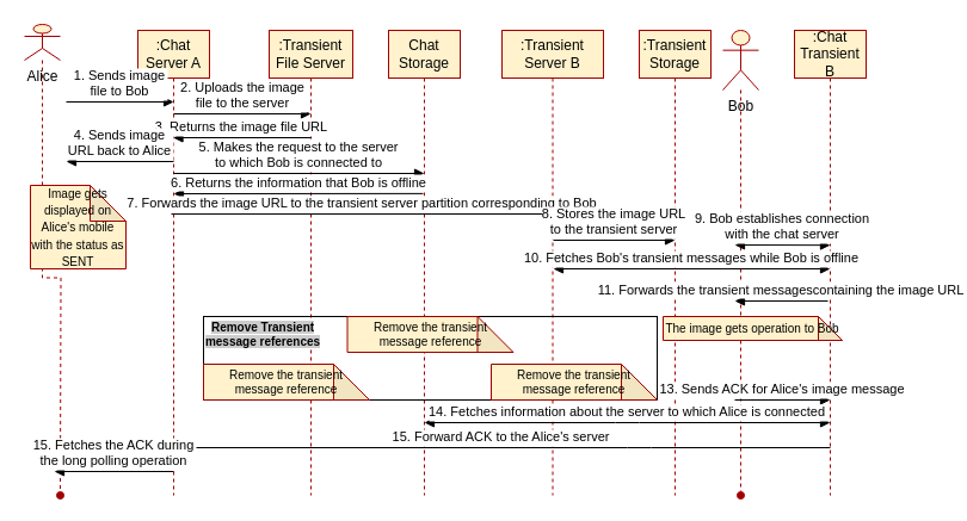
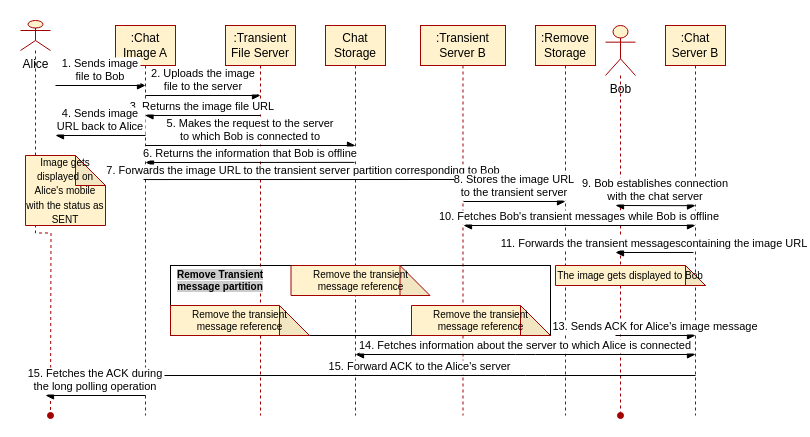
  <mxCell id="0" />
  <mxCell id="1" parent="0" />
- <mxCell id="2" value=":Chat Server A" style="shape=umlLifeline;perimeter=lifelinePerimeter;container=1;collapsible=0;recursiveResize=0;rounded=0;shadow=0;strokeWidth=1;whiteSpace=wrap;fillColor=#fff2cc;strokeColor=#A30000;" parent="1" vertex="1"><mxGeometry x="115" y="25" width="60" height="390" as="geometry" /></mxCell>
+ <mxCell id="2" value=":Chat Image A" style="shape=umlLifeline;perimeter=lifelinePerimeter;container=1;collapsible=0;recursiveResize=0;rounded=0;shadow=0;strokeWidth=1;whiteSpace=wrap;fillColor=#fff2cc;strokeColor=#A30000;" parent="1" vertex="1"><mxGeometry x="115" y="25" width="60" height="390" as="geometry" /></mxCell>
  <mxCell id="3" value="1. Sends image &#10;file to Bob" style="verticalAlign=bottom;startArrow=none;endArrow=block;startSize=8;shadow=0;strokeWidth=1;startFill=0;" parent="2" edge="1"><mxGeometry relative="1" as="geometry"><mxPoint x="-60" y="60" as="sourcePoint" /><mxPoint x="30" y="60" as="targetPoint" /></mxGeometry></mxCell>
  <mxCell id="4" value=":Transient File Server" style="shape=umlLifeline;perimeter=lifelinePerimeter;container=1;collapsible=0;recursiveResize=0;rounded=0;shadow=0;strokeWidth=1;whiteSpace=wrap;fillColor=#fff2cc;strokeColor=#A30000;" parent="1" vertex="1"><mxGeometry x="225" y="25" width="70" height="390" as="geometry" /></mxCell>
  <mxCell id="5" value="2. Uploads the image &#10;file to the server" style="verticalAlign=bottom;endArrow=block;shadow=0;strokeWidth=1;" parent="1" edge="1"><mxGeometry relative="1" as="geometry"><mxPoint x="145" y="95" as="sourcePoint" /><mxPoint x="260" y="95" as="targetPoint" /></mxGeometry></mxCell>
  <mxCell id="6" value="3. Returns the image file URL" style="verticalAlign=bottom;endArrow=block;shadow=0;strokeWidth=1;" parent="1" target="2" edge="1"><mxGeometry relative="1" as="geometry"><mxPoint x="260" y="115" as="sourcePoint" /><mxPoint x="175" y="215" as="targetPoint" /></mxGeometry></mxCell>
  <mxCell id="7" style="edgeStyle=orthogonalEdgeStyle;rounded=0;orthogonalLoop=1;jettySize=auto;html=1;endArrow=oval;endFill=1;dashed=1;strokeColor=#A30000;" edge="1" parent="1" source="8"><mxGeometry relative="1" as="geometry"><mxPoint x="50" y="415" as="targetPoint" /></mxGeometry></mxCell>
  <mxCell id="8" value="Alice" style="shape=umlActor;verticalLabelPosition=bottom;verticalAlign=top;html=1;outlineConnect=0;fillColor=#fff2cc;strokeColor=#A30000;" vertex="1" parent="1"><mxGeometry x="20" y="20" width="30" height="30" as="geometry" /></mxCell>
  <mxCell id="9" style="edgeStyle=orthogonalEdgeStyle;rounded=0;orthogonalLoop=1;jettySize=auto;html=1;dashed=1;fontSize=10;startArrow=none;startFill=0;endArrow=oval;endFill=1;strokeColor=#A30000;" edge="1" parent="1" source="10"><mxGeometry relative="1" as="geometry"><mxPoint x="620" y="415" as="targetPoint" /></mxGeometry></mxCell>
  <mxCell id="10" value="Bob" style="shape=umlActor;verticalLabelPosition=bottom;verticalAlign=top;html=1;outlineConnect=0;fillColor=#fff2cc;strokeColor=#A30000;" vertex="1" parent="1"><mxGeometry x="605" y="25" width="30" height="50" as="geometry" /></mxCell>
  <mxCell id="11" value="Chat Storage" style="shape=umlLifeline;perimeter=lifelinePerimeter;container=1;collapsible=0;recursiveResize=0;rounded=0;shadow=0;strokeWidth=1;whiteSpace=wrap;fillColor=#fff2cc;strokeColor=#A30000;" vertex="1" parent="1"><mxGeometry x="325" y="25" width="60" height="390" as="geometry" /></mxCell>
  <mxCell id="12" value=":Transient Server B" style="shape=umlLifeline;perimeter=lifelinePerimeter;container=1;collapsible=0;recursiveResize=0;rounded=0;shadow=0;strokeWidth=1;whiteSpace=wrap;fillColor=#fff2cc;strokeColor=#A30000;" vertex="1" parent="1"><mxGeometry x="420" y="25" width="85" height="390" as="geometry" /></mxCell>
  <mxCell id="13" value="" style="rounded=0;whiteSpace=wrap;html=1;fontSize=10;fillColor=none;" vertex="1" parent="12"><mxGeometry x="-250" y="240" width="380" height="70" as="geometry" /></mxCell>
  <mxCell id="14" value="Remove the transient message reference" style="shape=note;whiteSpace=wrap;html=1;backgroundOutline=1;darkOpacity=0.05;fontSize=10;fillColor=#fff2cc;strokeColor=#A30000;" vertex="1" parent="12"><mxGeometry x="-129.5" y="240" width="139" height="30" as="geometry" /></mxCell>
  <mxCell id="15" value="Remove the transient message reference" style="shape=note;whiteSpace=wrap;html=1;backgroundOutline=1;darkOpacity=0.05;fontSize=10;fillColor=#fff2cc;strokeColor=#A30000;" vertex="1" parent="12"><mxGeometry x="-9" y="280" width="139" height="30" as="geometry" /></mxCell>
  <mxCell id="16" value="Remove the transient message reference" style="shape=note;whiteSpace=wrap;html=1;backgroundOutline=1;darkOpacity=0.05;fontSize=10;fillColor=#fff2cc;strokeColor=#A30000;" vertex="1" parent="12"><mxGeometry x="-250" y="280" width="139" height="30" as="geometry" /></mxCell>
- <mxCell id="17" value="&lt;b&gt;&lt;span style=&quot;background-color: rgb(204 , 204 , 204)&quot;&gt;Remove Transient message references&lt;/span&gt;&lt;/b&gt;" style="text;html=1;strokeColor=none;fillColor=none;align=center;verticalAlign=middle;whiteSpace=wrap;rounded=0;fontSize=10;" vertex="1" parent="12"><mxGeometry x="-250" y="240" width="100" height="30" as="geometry" /></mxCell>
- <mxCell id="18" value=":Transient Storage" style="shape=umlLifeline;perimeter=lifelinePerimeter;container=1;collapsible=0;recursiveResize=0;rounded=0;shadow=0;strokeWidth=1;whiteSpace=wrap;fillColor=#fff2cc;strokeColor=#A30000;" vertex="1" parent="1"><mxGeometry x="535" y="25" width="60" height="390" as="geometry" /></mxCell>
- <mxCell id="19" value=":Chat Transient B" style="shape=umlLifeline;perimeter=lifelinePerimeter;container=1;collapsible=0;recursiveResize=0;rounded=0;shadow=0;strokeWidth=1;whiteSpace=wrap;fillColor=#fff2cc;strokeColor=#A30000;" vertex="1" parent="1"><mxGeometry x="665" y="25" width="60" height="390" as="geometry" /></mxCell>
+ <mxCell id="17" value="&lt;b&gt;&lt;span style=&quot;background-color: rgb(204 , 204 , 204)&quot;&gt;Remove Transient message partition&lt;/span&gt;&lt;/b&gt;" style="text;html=1;strokeColor=none;fillColor=none;align=center;verticalAlign=middle;whiteSpace=wrap;rounded=0;fontSize=10;" vertex="1" parent="12"><mxGeometry x="-250" y="240" width="100" height="30" as="geometry" /></mxCell>
+ <mxCell id="18" value=":Remove Storage" style="shape=umlLifeline;perimeter=lifelinePerimeter;container=1;collapsible=0;recursiveResize=0;rounded=0;shadow=0;strokeWidth=1;whiteSpace=wrap;fillColor=#fff2cc;strokeColor=#A30000;" vertex="1" parent="1"><mxGeometry x="535" y="25" width="60" height="390" as="geometry" /></mxCell>
+ <mxCell id="19" value=":Chat Server B" style="shape=umlLifeline;perimeter=lifelinePerimeter;container=1;collapsible=0;recursiveResize=0;rounded=0;shadow=0;strokeWidth=1;whiteSpace=wrap;fillColor=#fff2cc;strokeColor=#A30000;" vertex="1" parent="1"><mxGeometry x="665" y="25" width="60" height="390" as="geometry" /></mxCell>
  <mxCell id="20" value="4. Sends image &#10;URL back to Alice" style="verticalAlign=bottom;endArrow=block;shadow=0;strokeWidth=1;" edge="1" parent="1"><mxGeometry relative="1" as="geometry"><mxPoint x="145" y="135" as="sourcePoint" /><mxPoint x="55" y="135" as="targetPoint" /></mxGeometry></mxCell>
  <mxCell id="21" value="&lt;font style=&quot;font-size: 10px&quot;&gt;Image gets displayed on Alice's mobile with the status as SENT&lt;/font&gt;" style="shape=note;whiteSpace=wrap;html=1;backgroundOutline=1;darkOpacity=0.05;fillColor=#fff2cc;strokeColor=#A30000;" vertex="1" parent="1"><mxGeometry x="25" y="155" width="80" height="70" as="geometry" /></mxCell>
  <mxCell id="22" value="5. Makes the request to the server &#10;to which Bob is connected to" style="verticalAlign=bottom;endArrow=block;shadow=0;strokeWidth=1;" edge="1" parent="1"><mxGeometry relative="1" as="geometry"><mxPoint x="145" y="145" as="sourcePoint" /><mxPoint x="355" y="145" as="targetPoint" /></mxGeometry></mxCell>
  <mxCell id="23" value="6. Returns the information that Bob is offline" style="verticalAlign=bottom;endArrow=block;shadow=0;strokeWidth=1;exitX=0.483;exitY=0.351;exitDx=0;exitDy=0;exitPerimeter=0;" edge="1" parent="1" source="11"><mxGeometry relative="1" as="geometry"><mxPoint x="355" y="175" as="sourcePoint" /><mxPoint x="145" y="162" as="targetPoint" /></mxGeometry></mxCell>
  <mxCell id="24" value="7. Forwards the image URL to the transient server partition corresponding to Bob" style="verticalAlign=bottom;endArrow=block;shadow=0;strokeWidth=1;exitX=0.467;exitY=0.395;exitDx=0;exitDy=0;exitPerimeter=0;" edge="1" parent="1" source="2"><mxGeometry relative="1" as="geometry"><mxPoint x="145" y="195" as="sourcePoint" /><mxPoint x="463" y="179" as="targetPoint" /></mxGeometry></mxCell>
  <mxCell id="25" value="8. Stores the image URL &#10;to the transient server" style="verticalAlign=bottom;endArrow=block;shadow=0;strokeWidth=1;" edge="1" parent="1"><mxGeometry relative="1" as="geometry"><mxPoint x="463" y="201" as="sourcePoint" /><mxPoint x="565" y="201" as="targetPoint" /></mxGeometry></mxCell>
  <mxCell id="26" value="9. Bob establishes connection &#10;with the chat server" style="verticalAlign=bottom;endArrow=block;shadow=0;strokeWidth=1;startArrow=block;startFill=1;entryX=0.5;entryY=0.462;entryDx=0;entryDy=0;entryPerimeter=0;" edge="1" parent="1" target="19"><mxGeometry relative="1" as="geometry"><mxPoint x="615" y="205" as="sourcePoint" /><mxPoint x="695" y="225" as="targetPoint" /></mxGeometry></mxCell>
  <mxCell id="27" value="10. Fetches Bob's transient messages while Bob is offline" style="verticalAlign=bottom;endArrow=block;shadow=0;strokeWidth=1;startArrow=block;startFill=1;endFill=1;" edge="1" parent="1"><mxGeometry relative="1" as="geometry"><mxPoint x="463" y="225" as="sourcePoint" /><mxPoint x="695" y="225" as="targetPoint" /><Array as="points" /></mxGeometry></mxCell>
  <mxCell id="28" value="11. Forwards the transient messagescontaining the image URL" style="verticalAlign=bottom;endArrow=none;shadow=0;strokeWidth=1;startArrow=block;startFill=1;endFill=0;entryX=0.467;entryY=0.582;entryDx=0;entryDy=0;entryPerimeter=0;" edge="1" parent="1" target="19"><mxGeometry relative="1" as="geometry"><mxPoint x="615" y="252" as="sourcePoint" /><mxPoint x="695" y="285" as="targetPoint" /><Array as="points" /></mxGeometry></mxCell>
- <mxCell id="29" value="The image gets operation to Bob" style="shape=note;whiteSpace=wrap;html=1;backgroundOutline=1;darkOpacity=0.05;fontSize=10;fillColor=#fff2cc;strokeColor=#A30000;" vertex="1" parent="1"><mxGeometry x="555" y="265" width="150" height="20" as="geometry" /></mxCell>
+ <mxCell id="29" value="The image gets displayed to Bob" style="shape=note;whiteSpace=wrap;html=1;backgroundOutline=1;darkOpacity=0.05;fontSize=10;fillColor=#fff2cc;strokeColor=#A30000;" vertex="1" parent="1"><mxGeometry x="555" y="265" width="150" height="20" as="geometry" /></mxCell>
  <mxCell id="30" value="13. Sends ACK for Alice's image message" style="verticalAlign=bottom;endArrow=block;shadow=0;strokeWidth=1;" edge="1" parent="1"><mxGeometry relative="1" as="geometry"><mxPoint x="615" y="335" as="sourcePoint" /><mxPoint x="695" y="335" as="targetPoint" /></mxGeometry></mxCell>
  <mxCell id="31" value="14. Fetches information about the server to which Alice is connected" style="verticalAlign=bottom;endArrow=block;shadow=0;strokeWidth=1;startArrow=block;startFill=1;endFill=1;" edge="1" parent="1"><mxGeometry relative="1" as="geometry"><mxPoint x="355" y="354" as="sourcePoint" /><mxPoint x="695" y="354" as="targetPoint" /><Array as="points"><mxPoint x="525" y="354" /></Array></mxGeometry></mxCell>
  <mxCell id="32" value="15. Forward ACK to the Alice's server" style="verticalAlign=bottom;endArrow=none;shadow=0;strokeWidth=1;startArrow=block;startFill=1;endFill=0;align=center;" edge="1" parent="1" source="2"><mxGeometry relative="1" as="geometry"><mxPoint x="369.02" y="364.16" as="sourcePoint" /><mxPoint x="695" y="375" as="targetPoint" /><Array as="points"><mxPoint x="535" y="375" /></Array></mxGeometry></mxCell>
  <mxCell id="33" value="15. Fetches the ACK during &#10;the long polling operation" style="verticalAlign=bottom;endArrow=none;shadow=0;strokeWidth=1;startArrow=block;startFill=1;endFill=0;align=center;" edge="1" parent="1"><mxGeometry relative="1" as="geometry"><mxPoint x="45" y="395" as="sourcePoint" /><mxPoint x="145" y="395" as="targetPoint" /><Array as="points" /></mxGeometry></mxCell>
